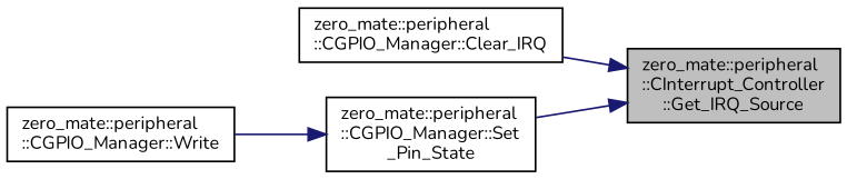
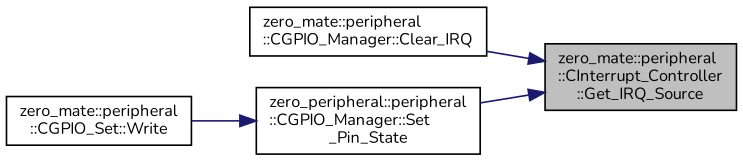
  digraph {
    fontname=Nunito
    rankdir=RL
    node [color=black fontname=Nunito fontsize=10 shape=record]
    edge [color=midnightblue dir=back fontname=Nunito fontsize=10 labelfontname=Helvetica labelfontsize=10 style=solid]
    n1 [fillcolor=grey75 fontcolor=black height=0.2 label="zero_mate::peripheral\l::CInterrupt_Controller\l::Get_IRQ_Source" style=filled width=0.4]
    n2 [height=0.2 label="zero_mate::peripheral\l::CGPIO_Manager::Clear_IRQ" width=0.4]
-   n3 [height=0.2 label="zero_mate::peripheral\l::CGPIO_Manager::Set\l_Pin_State" width=0.4]
-   n4 [height=0.2 label="zero_mate::peripheral\l::CGPIO_Manager::Write" width=0.4]
+   n3 [height=0.2 label="zero_peripheral::peripheral\l::CGPIO_Manager::Set\l_Pin_State" width=0.4]
+   n4 [height=0.2 label="zero_mate::peripheral\l::CGPIO_Set::Write" width=0.4]
    n1 -> n2
    n1 -> n3
    n3 -> n4
  }
